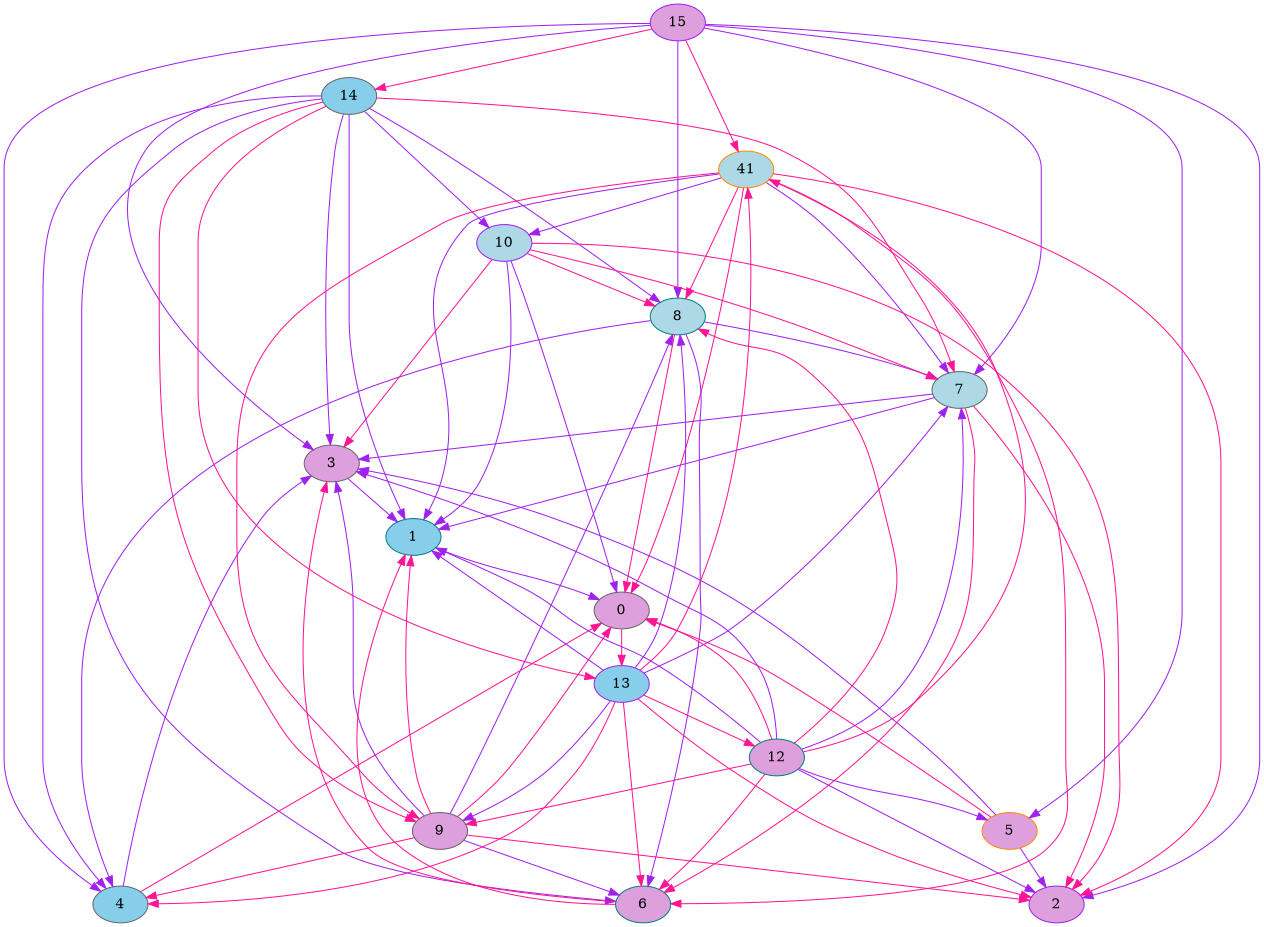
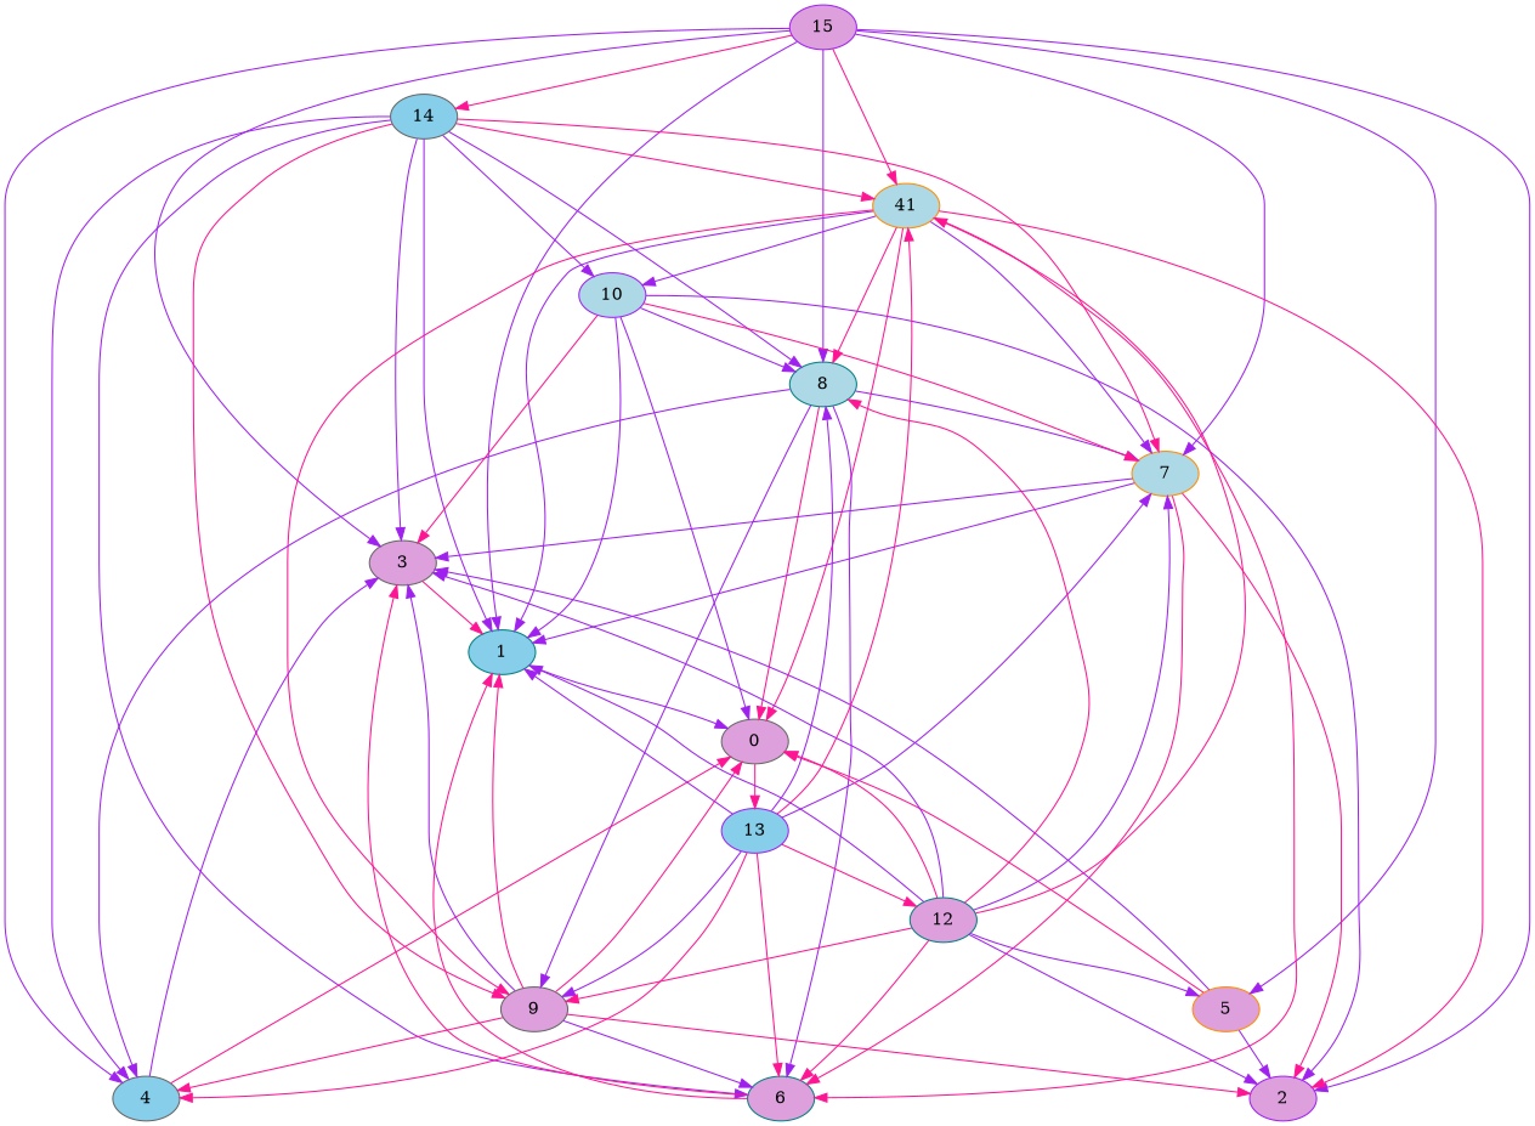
  digraph {
    node [Weight=42 color=gray40 fillcolor=plum style=filled]
    edge [Weight=2 color=purple]
    15 [Weight=34 color=purple]
    14 [Weight=38 fillcolor=skyblue]
    n3 [Weight=38 color=darkorange fillcolor=lightblue label=41]
    8 [Weight=17 color=teal fillcolor=lightblue]
-   7 [fillcolor=lightblue]
+   7 [color=darkorange fillcolor=lightblue]
    4 [Weight=34 fillcolor=skyblue]
    5 [Weight=21 color=darkorange]
    3 [Weight=13]
    2 [Weight=8 color=purple]
    1 [Weight=17 color=teal fillcolor=skyblue]
    9
    6 [Weight=38 color=teal]
    10 [color=purple fillcolor=lightblue]
    0 [Weight=34]
    13 [Weight=21 color=purple fillcolor=skyblue]
    12 [color=teal]
    15 -> 14 [Weight=4 color=deeppink]
    15 -> n3 [color=deeppink]
    15 -> 8 [Weight=5]
    15 -> 7 [Weight=4]
    15 -> 4 [Weight=8]
    15 -> 5 [Weight=9]
    15 -> 3 [Weight=9]
    15 -> 2 [Weight=6]
-   14 -> 13 [Weight=5 color=deeppink]
+   15 -> 1
+   14 -> n3 [Weight=5 color=deeppink]
    14 -> 8 [Weight=8]
    14 -> 7 [Weight=10 color=deeppink]
    14 -> 4 [Weight=7]
    14 -> 3 [Weight=6]
    14 -> 1
    14 -> 9 [color=deeppink]
    14 -> 6 [Weight=6]
    14 -> 10 [Weight=9]
    n3 -> 8 [Weight=9 color=deeppink]
    n3 -> 7 [Weight=7]
    n3 -> 2 [Weight=7 color=deeppink]
    n3 -> 1 [Weight=10]
    n3 -> 9 [Weight=5 color=deeppink]
    n3 -> 6 [Weight=10 color=deeppink]
    n3 -> 10 [Weight=5]
    n3 -> 0 [Weight=7 color=deeppink]
    8 -> 7 [Weight=4]
    8 -> 4 [Weight=8]
    8 -> 6 [Weight=9]
    8 -> 0 [Weight=6 color=deeppink]
    7 -> 3
    7 -> 2 [Weight=3 color=deeppink]
    7 -> 1 [Weight=10]
    7 -> 6 [Weight=5 color=deeppink]
    4 -> 3 [Weight=9]
    4 -> 0 [Weight=8 color=deeppink]
    5 -> 3 [Weight=5]
    5 -> 2 [Weight=7]
    5 -> 0 [Weight=9 color=deeppink]
-   3 -> 1 [Weight=9]
+   3 -> 1 [Weight=9 color=deeppink]
    1 -> 0 [Weight=8]
-   9 -> 8 [Weight=7]
+   8 -> 9 [Weight=7]
    9 -> 4 [Weight=9 color=deeppink]
    9 -> 3 [Weight=10]
    9 -> 2 [color=deeppink]
    9 -> 1 [Weight=8 color=deeppink]
    9 -> 6 [Weight=3]
    9 -> 0 [Weight=8 color=deeppink]
    6 -> 3 [Weight=10 color=deeppink]
    6 -> 1 [Weight=3 color=deeppink]
-   10 -> 8 [Weight=4 color=deeppink]
+   10 -> 8 [Weight=4]
    10 -> 7 [Weight=10 color=deeppink]
    10 -> 3 [color=deeppink]
-   10 -> 2 [Weight=6 color=deeppink]
+   10 -> 2 [Weight=6]
    10 -> 1 [Weight=5]
    10 -> 0 [Weight=7]
    0 -> 13 [Weight=5 color=deeppink]
    13 -> n3 [Weight=7 color=deeppink]
    13 -> 8 [Weight=8]
    13 -> 7 [Weight=8]
    13 -> 4 [Weight=6 color=deeppink]
-   13 -> 2 [Weight=5 color=deeppink]
    13 -> 1 [Weight=8]
    13 -> 9
    13 -> 6 [Weight=5 color=deeppink]
    13 -> 12 [Weight=4 color=deeppink]
    12 -> n3 [Weight=3 color=deeppink]
    12 -> 8 [Weight=7 color=deeppink]
    12 -> 7 [Weight=10]
    12 -> 5
    12 -> 3 [Weight=10]
    12 -> 2 [Weight=10]
    12 -> 1
    12 -> 9 [Weight=5 color=deeppink]
    12 -> 6 [color=deeppink]
    12 -> 0 [Weight=6 color=deeppink]
  }
